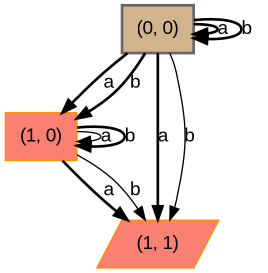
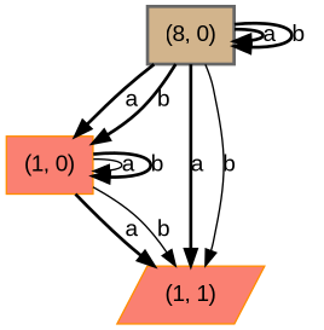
  digraph {
    nodesep=0.25
    rankdir=TB
    ranksep=0.4
    fontname="Liberation Sans"
    node [fontsize=14 shape=box style="solid,filled" fillcolor=salmon color=darkorange fontname="Liberation Sans"]
    edge [fontsize=14 style=bold fontname="Liberation Sans"]
-   n1 [label="(0, 0)" style="bold,filled" fillcolor=tan color=gray40]
+   n1 [label="(8, 0)" style="bold,filled" fillcolor=tan color=gray40]
    n2 [label="(1, 0)"]
    n3 [label="(1, 1)" shape=parallelogram]
    n1 -> n1 [label=a]
    n1 -> n1 [label=b]
    n1 -> n2 [label=a]
    n1 -> n2 [label=b]
    n1 -> n3 [label=a]
    n1 -> n3 [label=b style=solid]
    n2 -> n2 [label=a style=solid]
    n2 -> n2 [label=b]
    n2 -> n3 [label=a]
    n2 -> n3 [label=b style=solid]
  }
